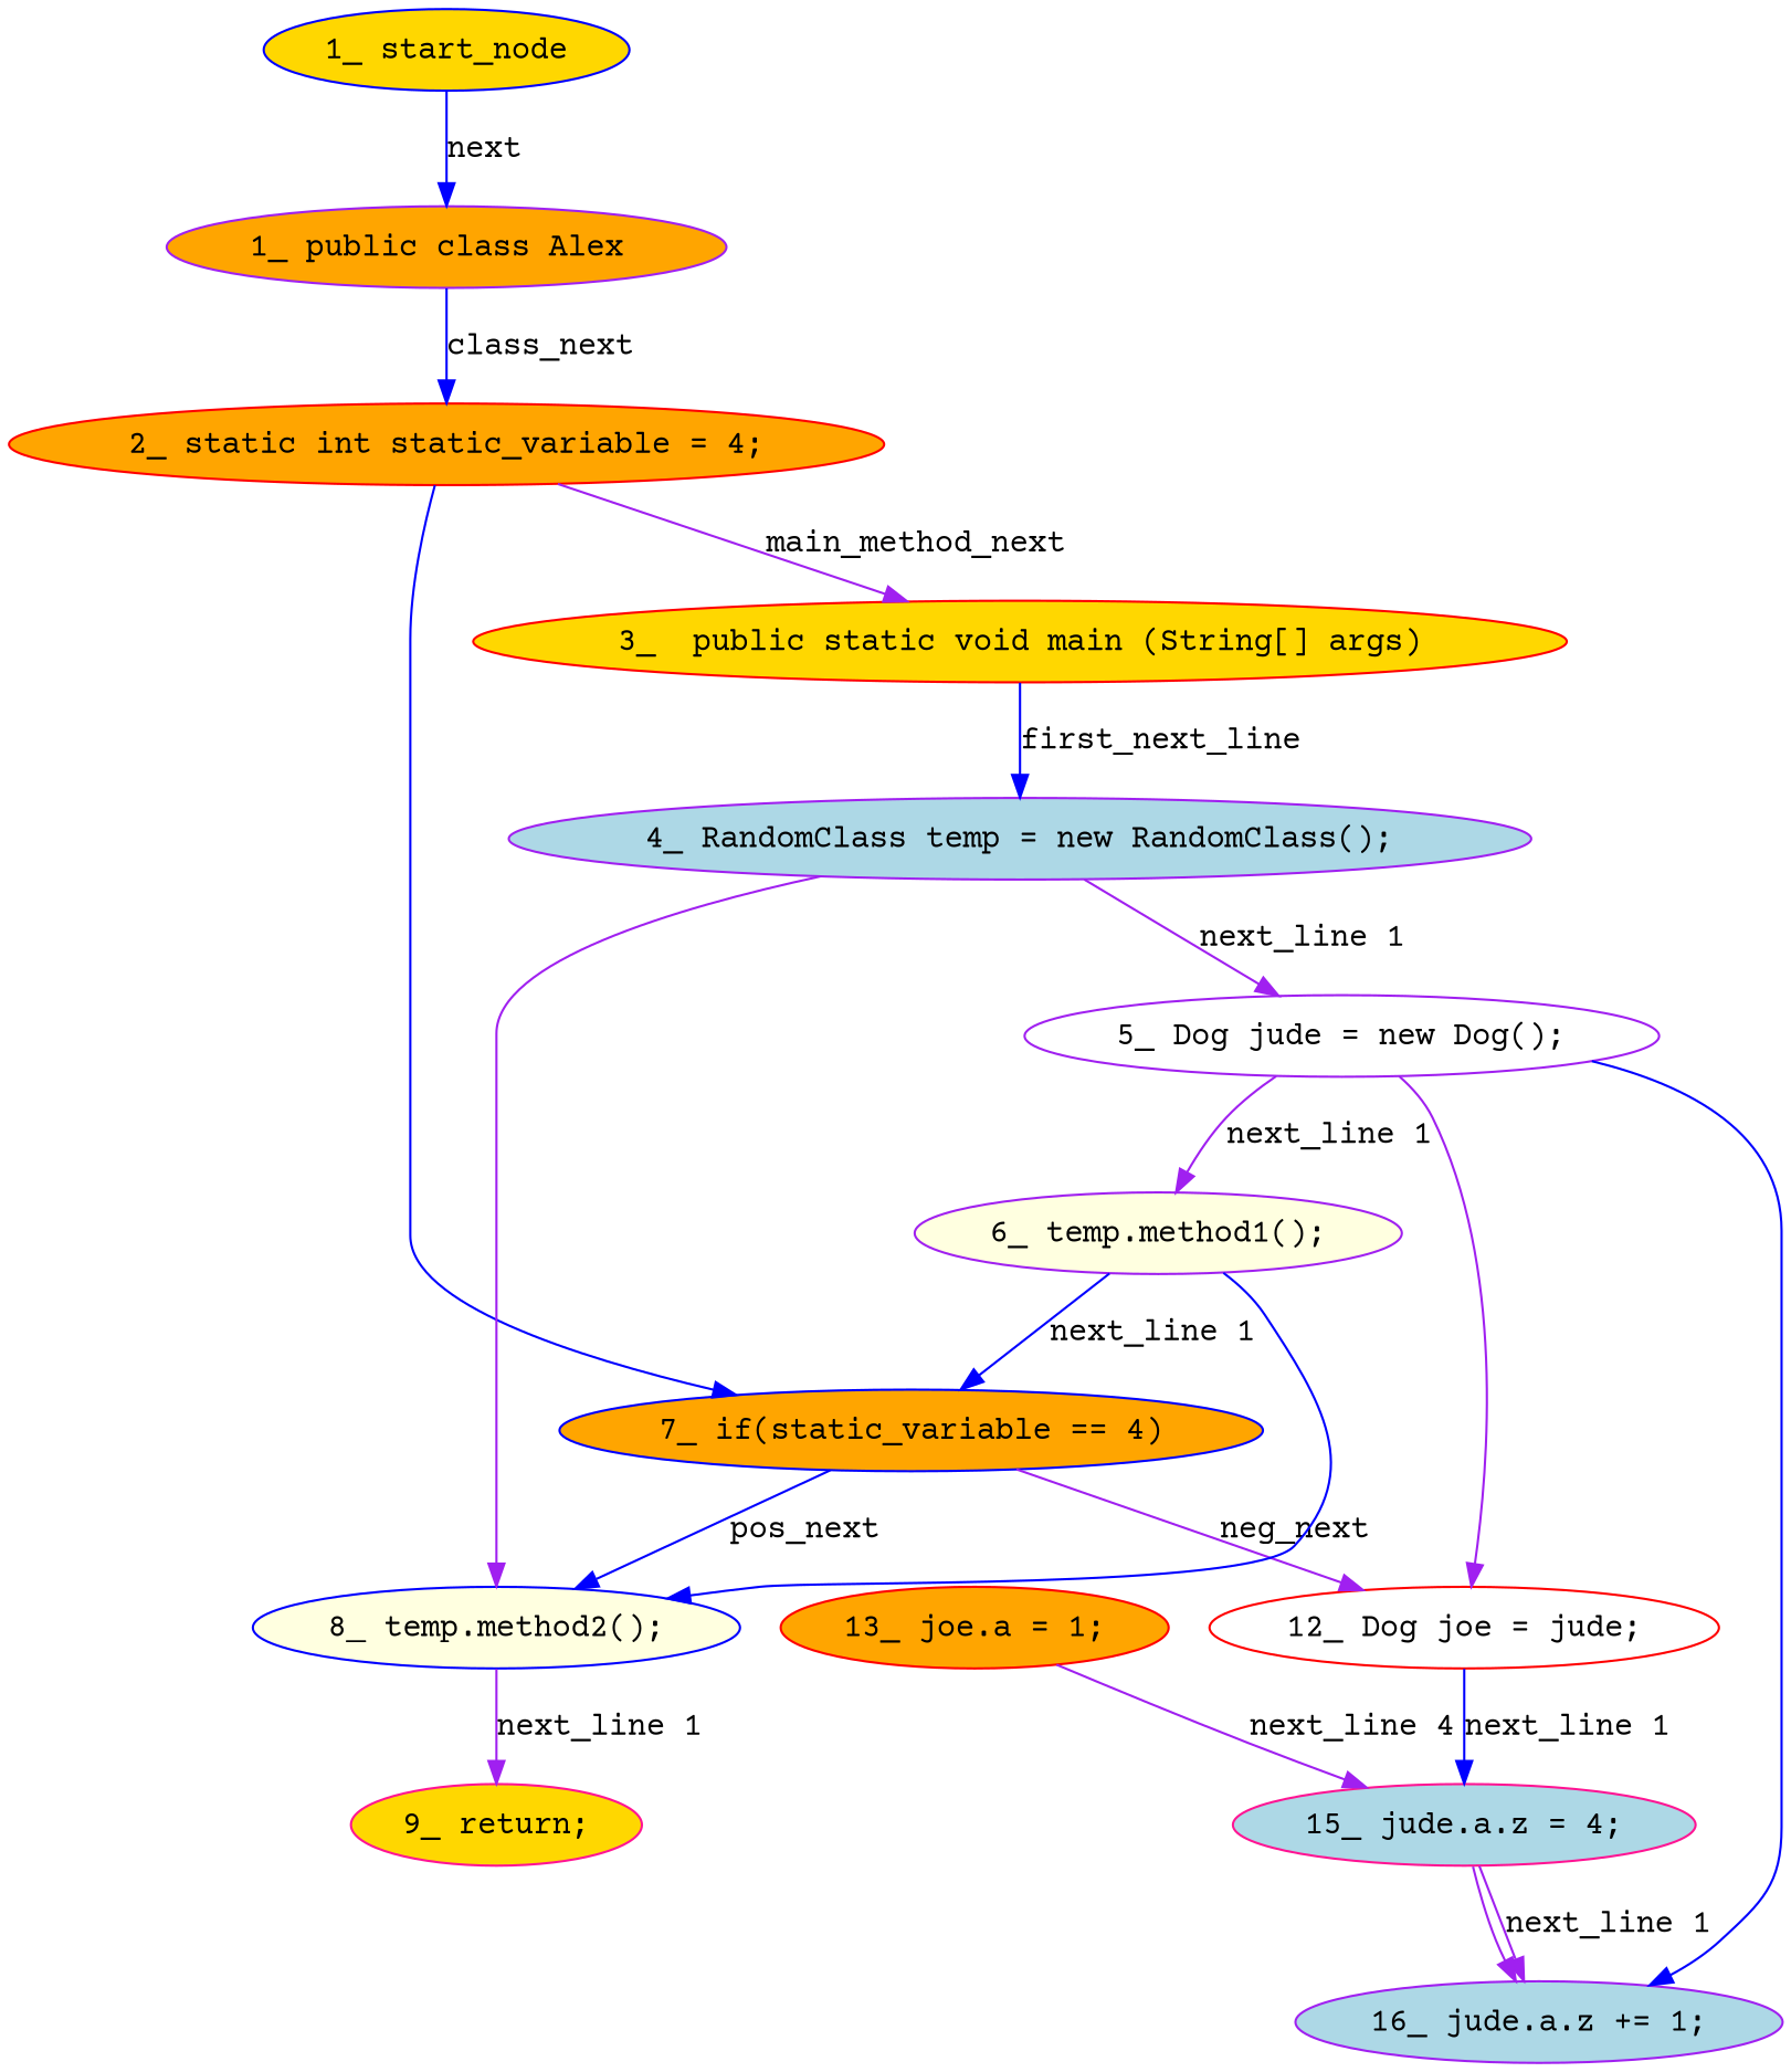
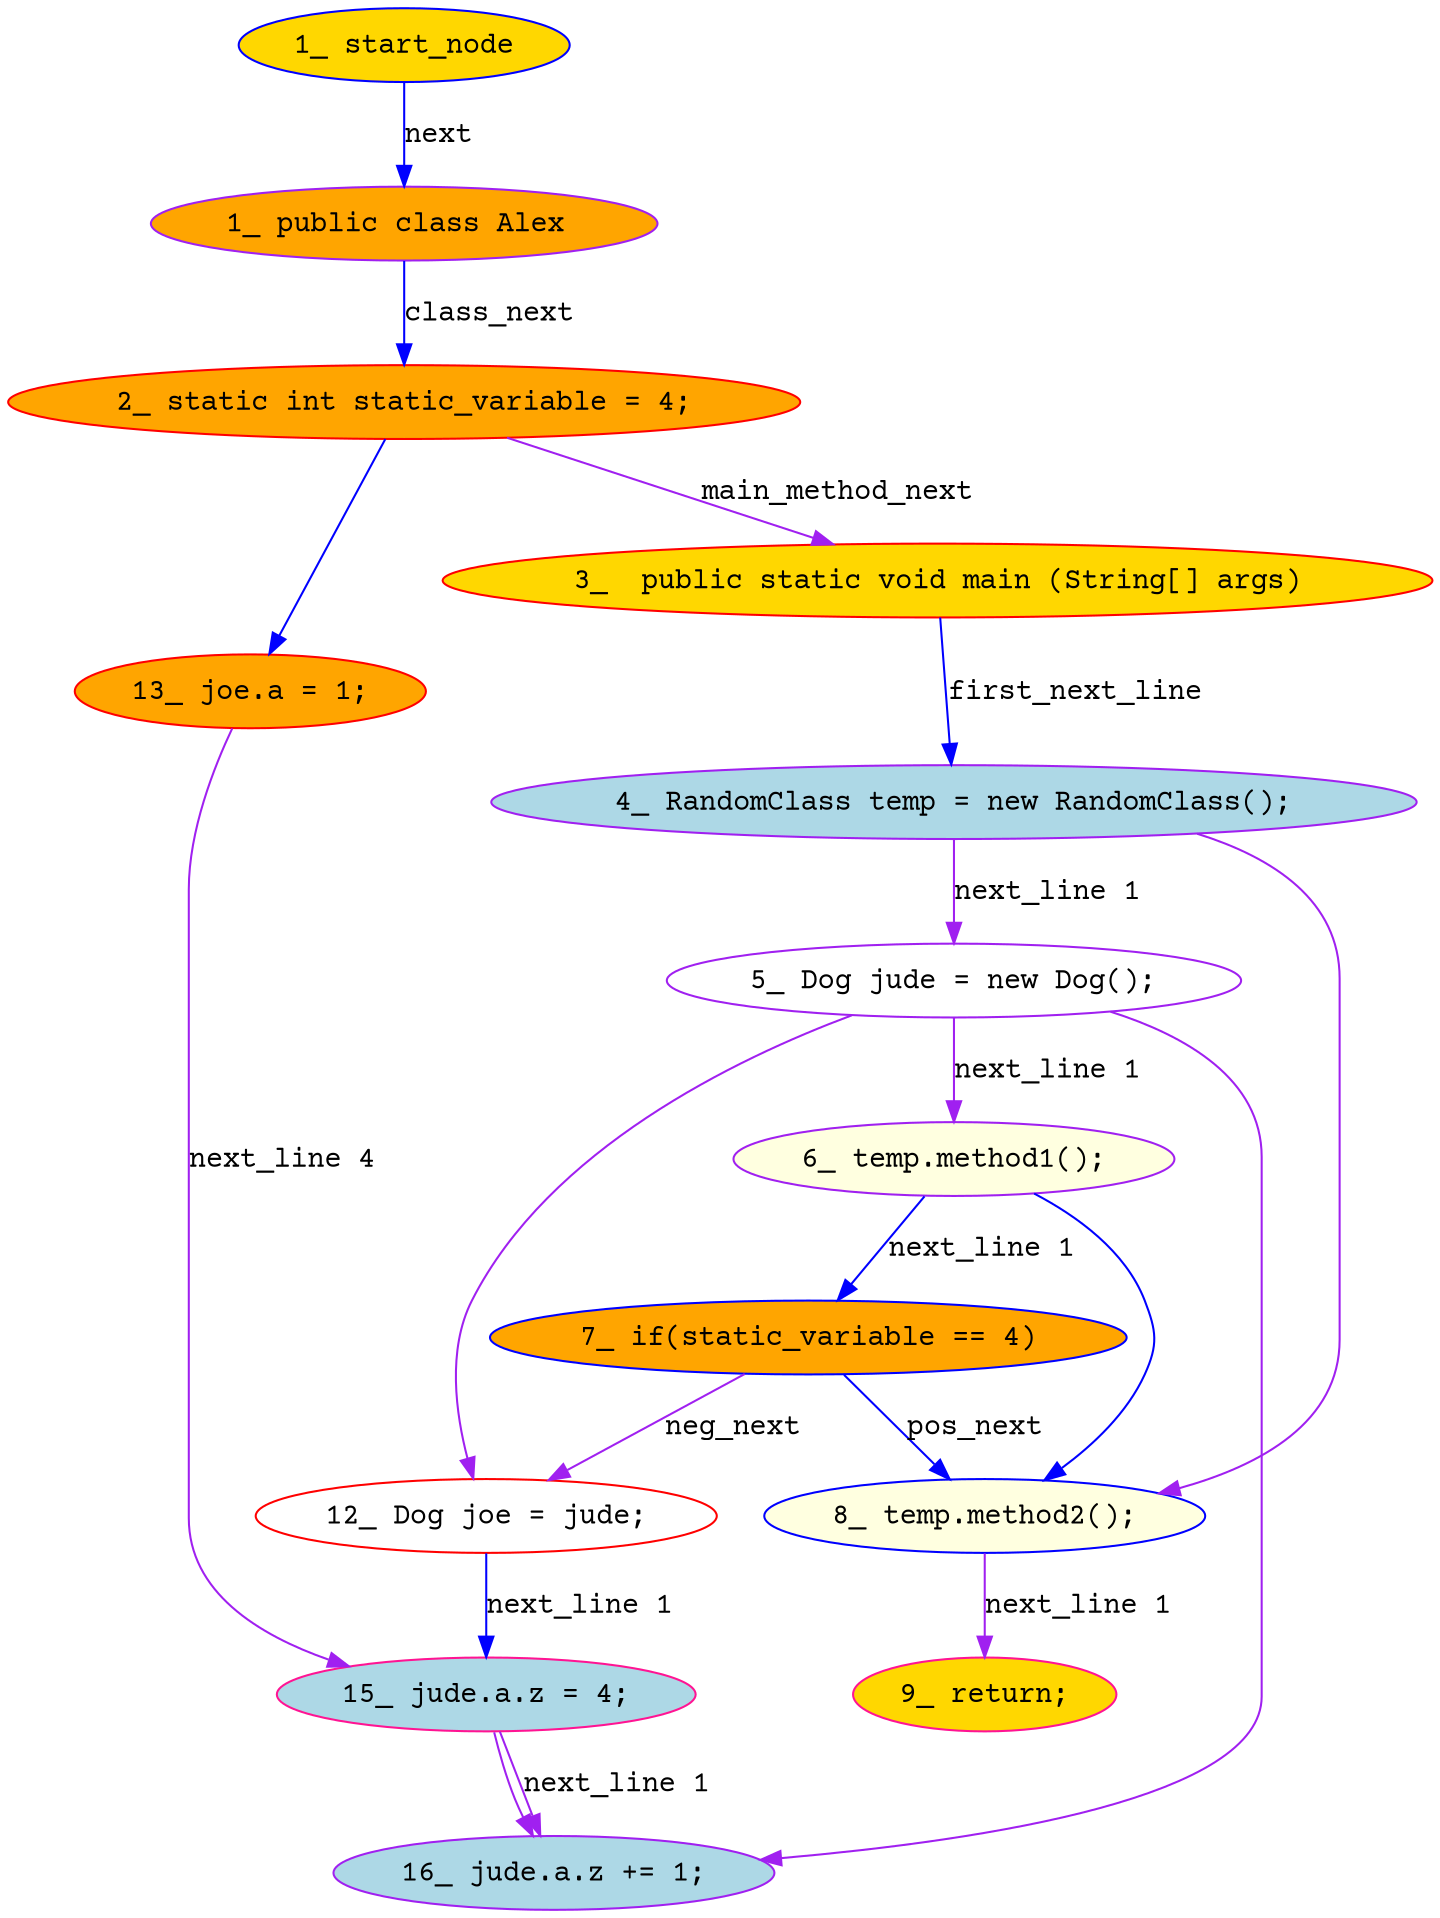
  digraph {
    fontname="Courier Prime"
    node [color=purple fillcolor=orange fontname="Courier Prime" style=filled type_label=expression_statement]
    edge [color=purple edge_type=CFG_edge fontname="Courier Prime"]
    n1 [label="1_\ public\ class\ Alex\ " type_label=class_declaration]
    n2 [color=red label="2_\ static\ int\ static_variable\ =\ 4;"]
    n3 [color=red fillcolor=gold label="3_\ \ public\ static\ void\ main\ \(String\[\]\ args\)" type_label=method_declaration]
    n4 [color=blue label="7_\ if\(static_variable\ ==\ 4\)" type_label=if]
    n5 [fillcolor=lightblue label="4_\ RandomClass\ temp\ =\ new\ RandomClass\(\);"]
    n6 [color=red fillcolor=white label="12_\ Dog\ joe\ =\ jude;"]
    n7 [color=blue fillcolor=lightyellow label="8_\ temp\.method2\(\);"]
    n8 [fillcolor=white label="5_\ Dog\ jude\ =\ new\ Dog\(\);"]
    n9 [fillcolor=lightyellow label="6_\ temp\.method1\(\);"]
    n10 [fillcolor=lightblue label="16_\ jude\.a\.z\ \+=\ 1;"]
    n11 [color=deeppink fillcolor=lightblue label="15_\ jude\.a\.z\ =\ 4;"]
    n12 [color=deeppink fillcolor=gold label="9_\ return;" type_label=return]
    n13 [color=red label="13_\ joe\.a\ =\ 1;"]
    n14 [color=blue fillcolor=gold label="1_\ start_node" type_label=start]
    n1 -> n2 [color=blue controlflow_type=class_next label=class_next]
    n2 -> n3 [controlflow_type=main_method_next label=main_method_next]
-   n2 -> n4 [color=blue used_def=static_variable edge_type=""]
+   n2 -> n13 [color=blue used_def=static_variable edge_type=""]
    n3 -> n5 [color=blue controlflow_type=first_next_line label=first_next_line]
    n4 -> n6 [controlflow_type=neg_next label=neg_next]
    n4 -> n7 [color=blue controlflow_type=pos_next label=pos_next]
    n5 -> n7 [used_def=temp edge_type=""]
    n5 -> n8 [controlflow_type="next_line 1" label="next_line 1"]
    n6 -> n11 [color=blue controlflow_type="next_line 1" label="next_line 1"]
    n7 -> n12 [controlflow_type="next_line 1" label="next_line 1"]
    n8 -> n6 [used_def=jude edge_type=""]
    n8 -> n9 [controlflow_type="next_line 1" label="next_line 1"]
-   n8 -> n10 [color=blue used_def="jude.a.z" edge_type=""]
+   n8 -> n10 [used_def="jude.a.z" edge_type=""]
    n9 -> n4 [color=blue controlflow_type="next_line 1" label="next_line 1"]
    n9 -> n7 [color=blue used_def=temp edge_type=""]
    n11 -> n10 [controlflow_type="next_line 1" label="next_line 1"]
    n11 -> n10 [used_def="jude.a.z" edge_type=""]
    n13 -> n11 [controlflow_type="next_line 4" label="next_line 4"]
    n14 -> n1 [color=blue controlflow_type=next label=next]
  }
